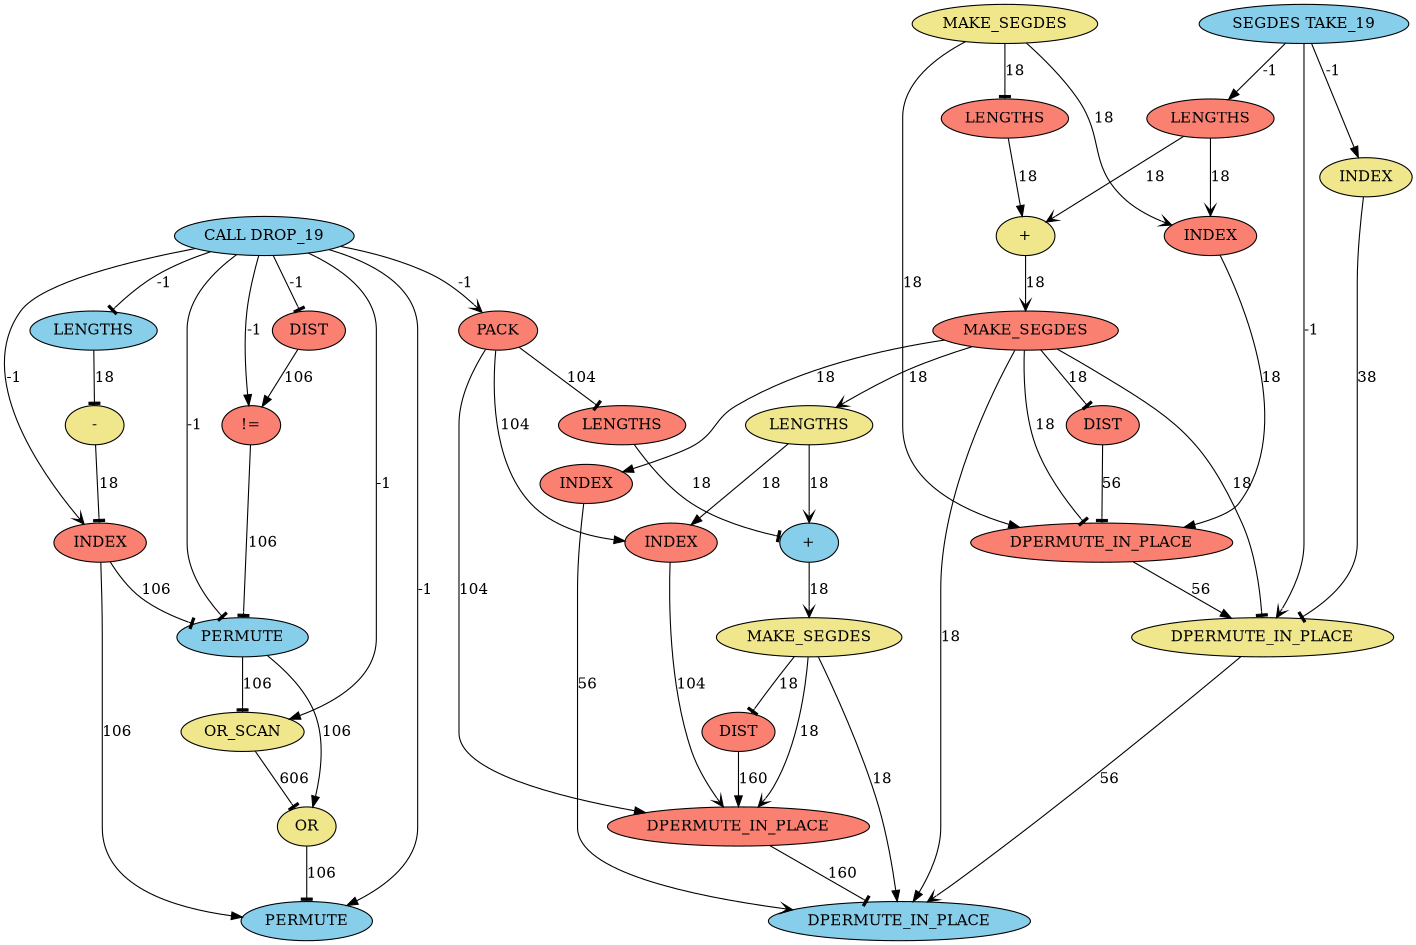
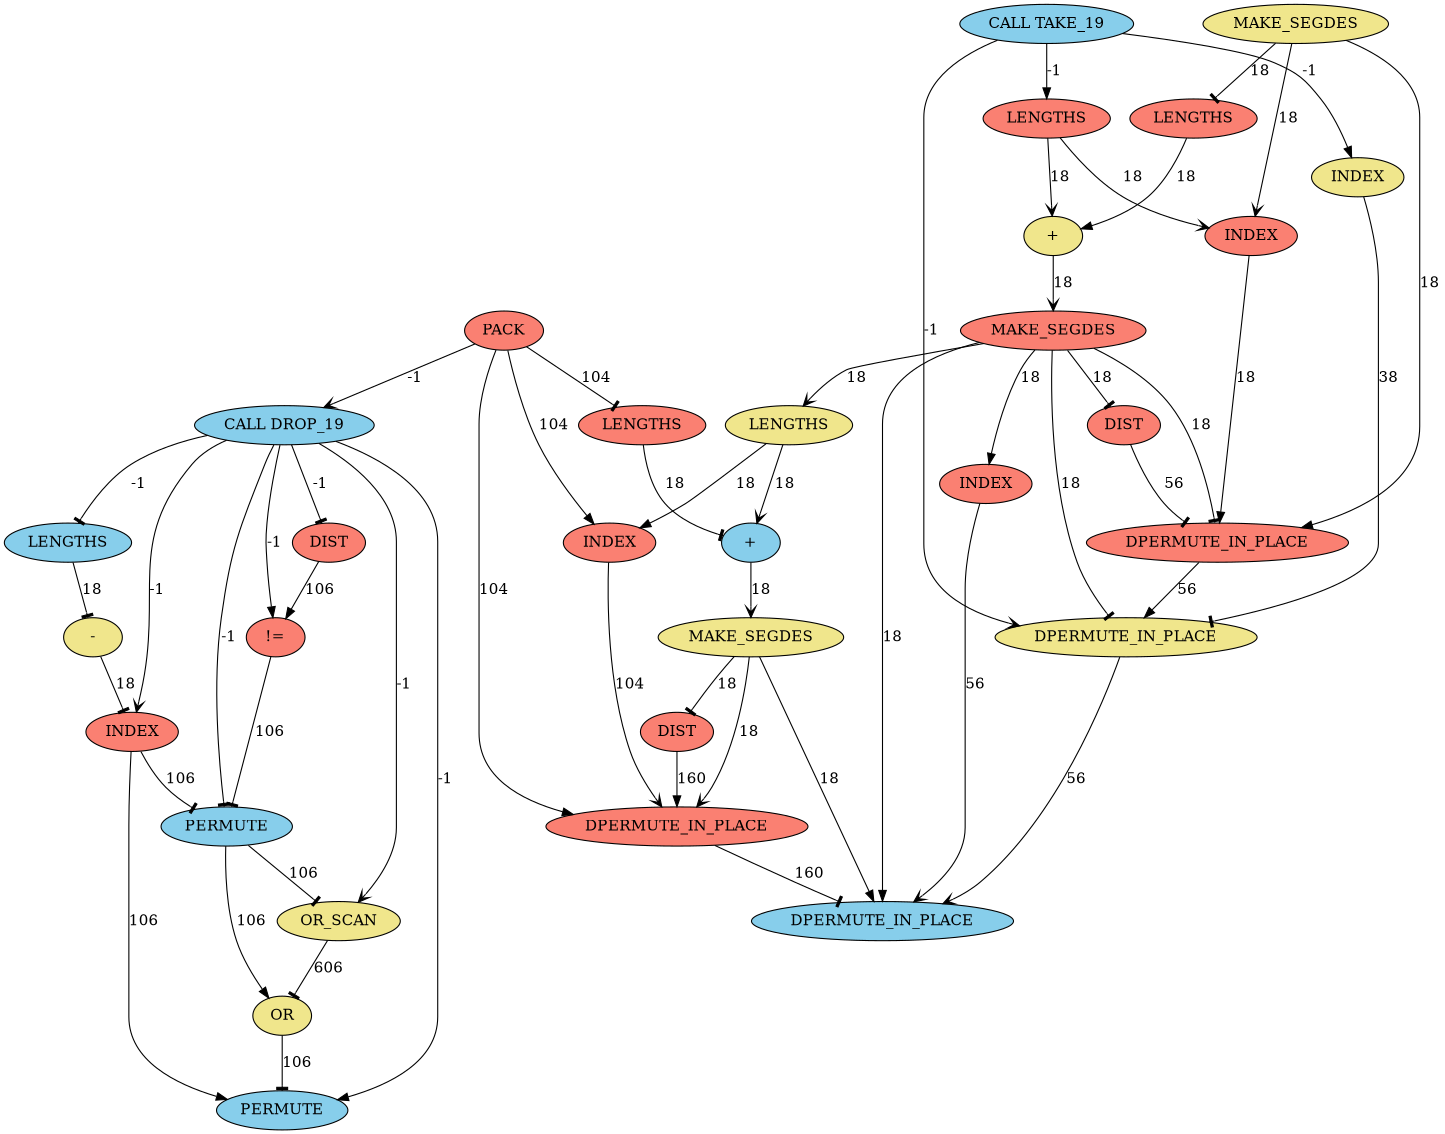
  digraph {
    node [cost=522 fillcolor=salmon style=filled]
    edge [arrowhead=tee cost=18]
    n1 [cost=3225 label="!="]
    n2 [cost=1333 fillcolor=skyblue label=PERMUTE]
    n3 [cost=3695 fillcolor=khaki label=OR_SCAN]
    n4 [cost=2709 fillcolor=khaki label=OR]
    n5 [cost=5632 label=INDEX]
    n6 [cost=818 label=DPERMUTE_IN_PLACE]
    n7 [cost=947 fillcolor=khaki label=DPERMUTE_IN_PLACE]
    n8 [cost=732 fillcolor=skyblue label=PERMUTE]
    n9 [cost=774 fillcolor=skyblue label=DPERMUTE_IN_PLACE]
    n10 [cost=7222 fillcolor=khaki label=INDEX]
    n11 [cost=4902 label=INDEX]
    n12 [cost=4729 label=INDEX]
    n13 [fillcolor=khaki label=LENGTHS]
    n14 [cost=4773 label=INDEX]
    n15 [cost=564 fillcolor=skyblue label="+"]
    n16 [cost=4042 label=DPERMUTE_IN_PLACE]
    n17 [cost=648 fillcolor=khaki label=MAKE_SEGDES]
    n18 [cost=773 fillcolor=khaki label="+"]
    n19 [cost=864 label=MAKE_SEGDES]
    n20 [cost=562 label=DIST]
    n21 [cost=0 fillcolor=skyblue label="CALL DROP_19"]
    n22 [cost=1031 label=PACK]
    n23 [cost=2968 label=DIST]
    n24 [cost=645 fillcolor=skyblue label=LENGTHS]
    n25 [cost=479 label=LENGTHS]
    n26 [cost=1332 fillcolor=khaki label="-"]
    n27 [cost=647 fillcolor=khaki label=MAKE_SEGDES]
    n28 [label=LENGTHS]
    n29 [cost=648 label=DIST]
    n30 [cost=564 label=LENGTHS]
-   n31 [cost=0 fillcolor=skyblue label="SEGDES TAKE_19"]
+   n31 [cost=0 fillcolor=skyblue label="CALL TAKE_19"]
    n1 -> n2 [cost=106 label=106]
    n2 -> n3 [cost=106 label=106]
    n2 -> n4 [arrowhead=normal cost=106 label=106]
    n3 -> n4 [cost=106 label=606]
    n4 -> n8 [cost=106 label=106]
    n5 -> n6 [arrowhead=normal label=18]
    n6 -> n7 [arrowhead=normal cost=56 label=56]
    n7 -> n9 [arrowhead=vee cost=56 label=56]
    n10 -> n7 [cost=38 label=38]
    n11 -> n2 [cost=106 label=106]
    n11 -> n8 [arrowhead=normal cost=106 label=106]
    n12 -> n9 [arrowhead=vee cost=56 label=56]
    n13 -> n14 [arrowhead=normal label=18]
    n13 -> n15 [arrowhead=vee label=18]
    n14 -> n16 [arrowhead=vee cost=104 label=104]
    n15 -> n17 [arrowhead=vee label=18]
    n16 -> n9 [cost=160 label=160]
    n17 -> n9 [arrowhead=normal label=18]
    n17 -> n16 [arrowhead=vee label=18]
    n17 -> n29 [label=18]
    n18 -> n19 [arrowhead=vee label=18]
    n19 -> n6 [label=18]
    n19 -> n7 [label=18]
    n19 -> n9 [arrowhead=normal label=18]
    n19 -> n12 [arrowhead=normal label=18]
    n19 -> n13 [arrowhead=vee label=18]
    n19 -> n20 [label=18]
    n20 -> n6 [cost=56 label=56]
    n21 -> n1 [arrowhead=normal cost=-1 label=-1]
    n21 -> n2 [cost=-1 label=-1]
-   n21 -> n3 [arrowhead=normal cost=-1 label=-1]
+   n21 -> n3 [arrowhead=vee cost=-1 label=-1]
    n21 -> n8 [arrowhead=normal cost=-1 label=-1]
    n21 -> n11 [arrowhead=vee cost=-1 label=-1]
-   n21 -> n22 [arrowhead=vee cost=-1 label=-1]
+   n22 -> n21 [arrowhead=vee cost=-1 label=-1]
    n21 -> n23 [cost=-1 label=-1]
    n21 -> n24 [cost=-1 label=-1]
    n22 -> n14 [arrowhead=normal cost=104 label=104]
    n22 -> n16 [arrowhead=normal cost=104 label=104]
    n22 -> n25 [cost=104 label=104]
    n23 -> n1 [arrowhead=normal cost=106 label=106]
    n24 -> n26 [label=18]
    n25 -> n15 [label=18]
    n26 -> n11 [label=18]
    n27 -> n5 [arrowhead=vee label=18]
    n27 -> n6 [arrowhead=normal label=18]
    n27 -> n28 [label=18]
    n28 -> n18 [arrowhead=normal label=18]
    n29 -> n16 [arrowhead=normal cost=160 label=160]
    n30 -> n5 [arrowhead=vee label=18]
    n30 -> n18 [arrowhead=vee label=18]
    n31 -> n7 [arrowhead=vee cost=-1 label=-1]
    n31 -> n10 [arrowhead=normal cost=-1 label=-1]
    n31 -> n30 [arrowhead=normal cost=-1 label=-1]
  }
